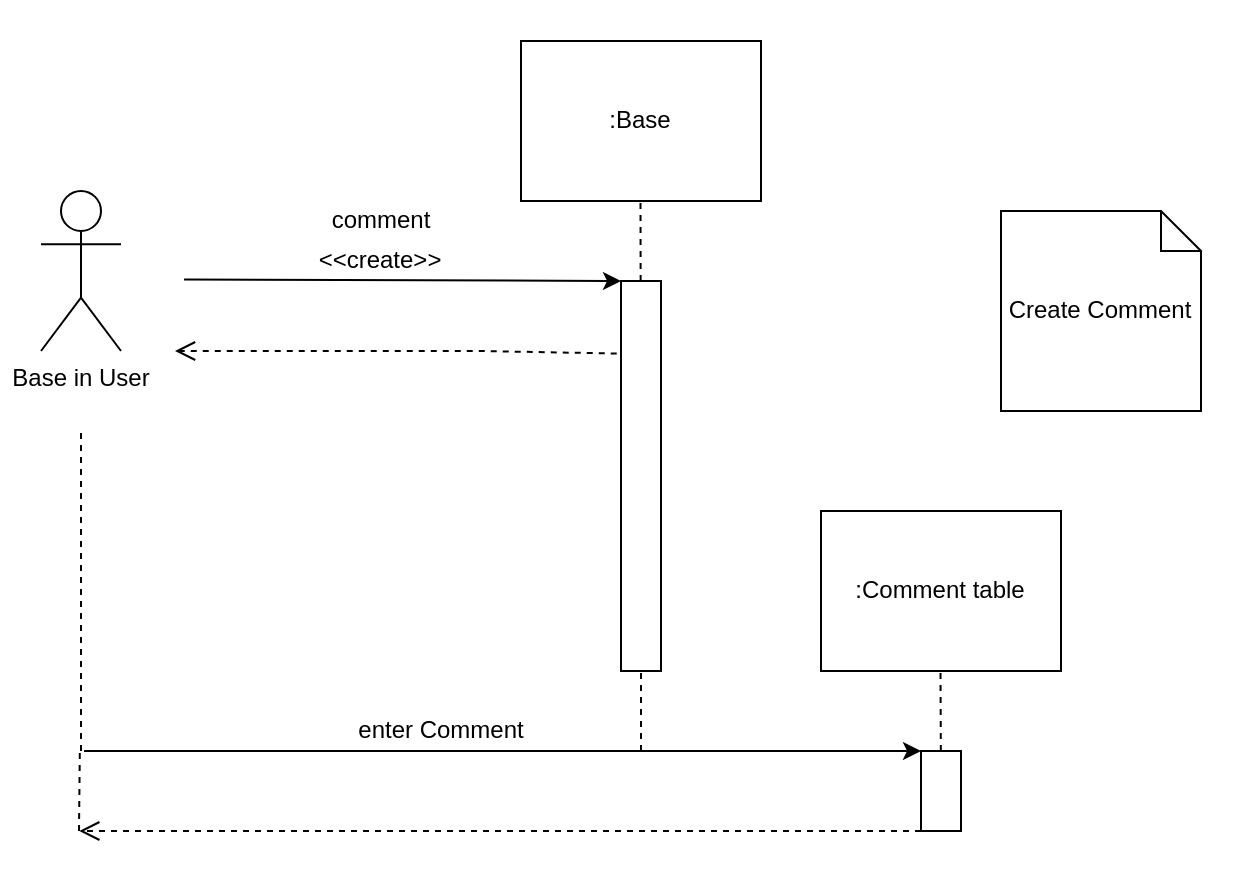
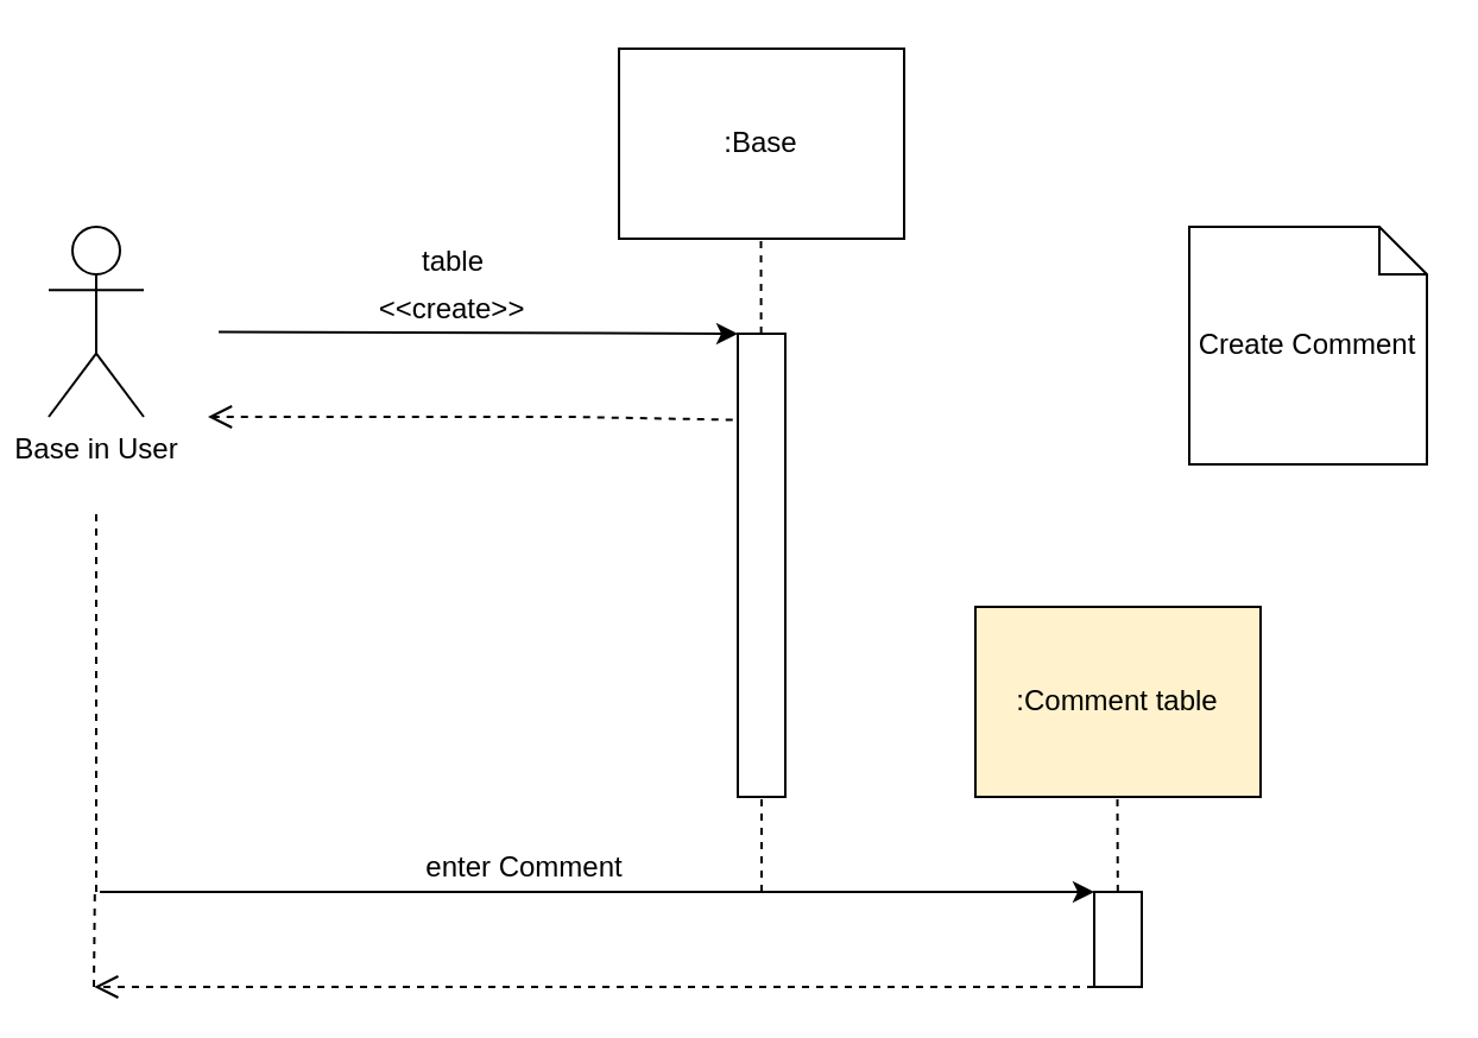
  <mxCell id="0" />
  <mxCell id="1" parent="0" />
  <mxCell id="2" value="Base in User" style="shape=umlActor;verticalLabelPosition=bottom;verticalAlign=top;html=1;" parent="1" vertex="1"><mxGeometry x="20" y="95" width="40" height="80" as="geometry" /></mxCell>
  <mxCell id="3" value=":Base" style="rounded=0;whiteSpace=wrap;html=1;" parent="1" vertex="1"><mxGeometry x="260" y="20" width="120" height="80" as="geometry" /></mxCell>
  <mxCell id="4" value="" style="endArrow=none;dashed=1;html=1;entryX=0.5;entryY=1;entryDx=0;entryDy=0;startArrow=none;" parent="1" source="6" edge="1"><mxGeometry width="50" height="50" relative="1" as="geometry"><mxPoint x="320.25" y="180" as="sourcePoint" /><mxPoint x="319.75" y="100" as="targetPoint" /></mxGeometry></mxCell>
  <mxCell id="5" value="" style="endArrow=classic;html=1;entryX=0;entryY=0;entryDx=0;entryDy=0;exitX=1.076;exitY=0.115;exitDx=0;exitDy=0;exitPerimeter=0;" parent="1" target="6" edge="1"><mxGeometry width="50" height="50" relative="1" as="geometry"><mxPoint x="91.52" y="139.2" as="sourcePoint" /><mxPoint x="300" y="140" as="targetPoint" /></mxGeometry></mxCell>
  <mxCell id="6" value="" style="rounded=0;whiteSpace=wrap;html=1;" parent="1" vertex="1"><mxGeometry x="310" y="140" width="20" height="195" as="geometry" /></mxCell>
  <mxCell id="7" value="&amp;lt;&amp;lt;create&amp;gt;&amp;gt;" style="text;html=1;strokeColor=none;fillColor=none;align=center;verticalAlign=middle;whiteSpace=wrap;rounded=0;" parent="1" vertex="1"><mxGeometry x="170" y="120" width="40" height="20" as="geometry" /></mxCell>
- <mxCell id="8" value="comment" style="text;html=1;align=center;verticalAlign=middle;resizable=0;points=[];autosize=1;strokeColor=none;fillColor=none;" parent="1" vertex="1"><mxGeometry x="150" y="95" width="80" height="30" as="geometry" /></mxCell>
+ <mxCell id="8" value="table" style="text;html=1;align=center;verticalAlign=middle;resizable=0;points=[];autosize=1;strokeColor=none;fillColor=none;" parent="1" vertex="1"><mxGeometry x="150" y="95" width="80" height="30" as="geometry" /></mxCell>
  <mxCell id="9" value="" style="endArrow=none;dashed=1;html=1;entryX=0.5;entryY=1;entryDx=0;entryDy=0;exitX=0.5;exitY=0;exitDx=0;exitDy=0;" parent="1" edge="1"><mxGeometry width="50" height="50" relative="1" as="geometry"><mxPoint x="320" y="375" as="sourcePoint" /><mxPoint x="320" y="335" as="targetPoint" /></mxGeometry></mxCell>
- <mxCell id="10" value="Create Comment" style="shape=note;size=20;whiteSpace=wrap;html=1;" parent="1" vertex="1"><mxGeometry x="500" y="105" width="100" height="100" as="geometry" /></mxCell>
+ <mxCell id="10" value="Create Comment" style="shape=note;size=20;whiteSpace=wrap;html=1;" parent="1" vertex="1"><mxGeometry x="500" y="95" width="100" height="100" as="geometry" /></mxCell>
  <mxCell id="11" value="" style="endArrow=none;dashed=1;html=1;" parent="1" edge="1"><mxGeometry width="50" height="50" relative="1" as="geometry"><mxPoint x="40" y="375" as="sourcePoint" /><mxPoint x="40" y="215" as="targetPoint" /></mxGeometry></mxCell>
  <mxCell id="12" value="" style="html=1;verticalAlign=bottom;endArrow=open;dashed=1;endSize=8;rounded=0;entryX=1;entryY=1;entryDx=0;entryDy=0;exitX=-0.107;exitY=0.186;exitDx=0;exitDy=0;exitPerimeter=0;" parent="1" source="6" edge="1"><mxGeometry relative="1" as="geometry"><mxPoint x="235" y="175.4" as="sourcePoint" /><mxPoint x="87" y="175" as="targetPoint" /><Array as="points"><mxPoint x="240" y="175" /></Array></mxGeometry></mxCell>
  <mxCell id="13" value="" style="endArrow=classic;html=1;exitX=1.076;exitY=0.115;exitDx=0;exitDy=0;exitPerimeter=0;" parent="1" edge="1"><mxGeometry width="50" height="50" relative="1" as="geometry"><mxPoint x="41.52" y="375" as="sourcePoint" /><mxPoint x="460" y="375" as="targetPoint" /></mxGeometry></mxCell>
  <mxCell id="14" value="enter Comment" style="text;html=1;align=center;verticalAlign=middle;resizable=0;points=[];autosize=1;strokeColor=none;fillColor=none;fontColor=#000000;" parent="1" vertex="1"><mxGeometry x="165" y="350" width="110" height="30" as="geometry" /></mxCell>
- <mxCell id="15" value=":Comment table" style="rounded=0;whiteSpace=wrap;html=1;" parent="1" vertex="1"><mxGeometry x="410" y="255" width="120" height="80" as="geometry" /></mxCell>
+ <mxCell id="15" value=":Comment table" style="rounded=0;whiteSpace=wrap;html=1;fillColor=#fff2cc;" parent="1" vertex="1"><mxGeometry x="410" y="255" width="120" height="80" as="geometry" /></mxCell>
  <mxCell id="16" value="" style="endArrow=none;dashed=1;html=1;entryX=0.5;entryY=1;entryDx=0;entryDy=0;startArrow=none;" parent="1" source="17" edge="1"><mxGeometry width="50" height="50" relative="1" as="geometry"><mxPoint x="470.25" y="415" as="sourcePoint" /><mxPoint x="469.75" y="335" as="targetPoint" /></mxGeometry></mxCell>
  <mxCell id="17" value="" style="rounded=0;whiteSpace=wrap;html=1;" parent="1" vertex="1"><mxGeometry x="460" y="375" width="20" height="40" as="geometry" /></mxCell>
  <mxCell id="18" value="" style="html=1;verticalAlign=bottom;endArrow=open;dashed=1;endSize=8;rounded=0;entryX=1;entryY=1;entryDx=0;entryDy=0;exitX=0;exitY=1;exitDx=0;exitDy=0;" parent="1" source="17" edge="1"><mxGeometry relative="1" as="geometry"><mxPoint x="260" y="416.27" as="sourcePoint" /><mxPoint x="39.14" y="415" as="targetPoint" /><Array as="points"><mxPoint x="192.14" y="415" /></Array></mxGeometry></mxCell>
  <mxCell id="19" value="" style="endArrow=none;dashed=1;html=1;" parent="1" edge="1"><mxGeometry width="50" height="50" relative="1" as="geometry"><mxPoint x="39" y="415" as="sourcePoint" /><mxPoint x="39.41" y="375" as="targetPoint" /></mxGeometry></mxCell>
